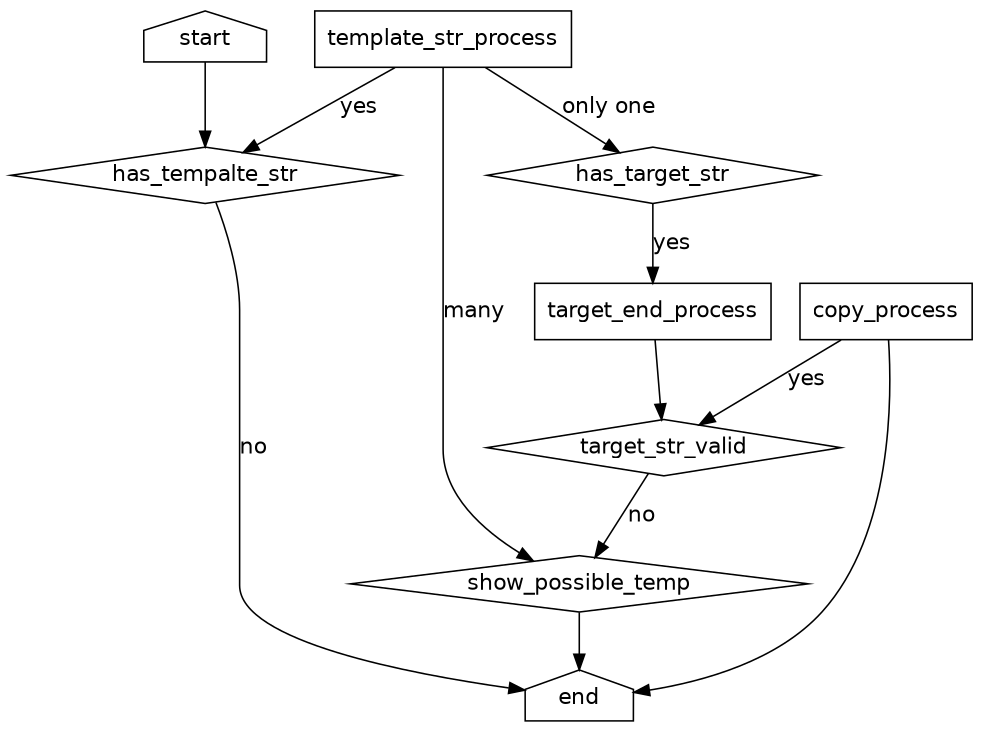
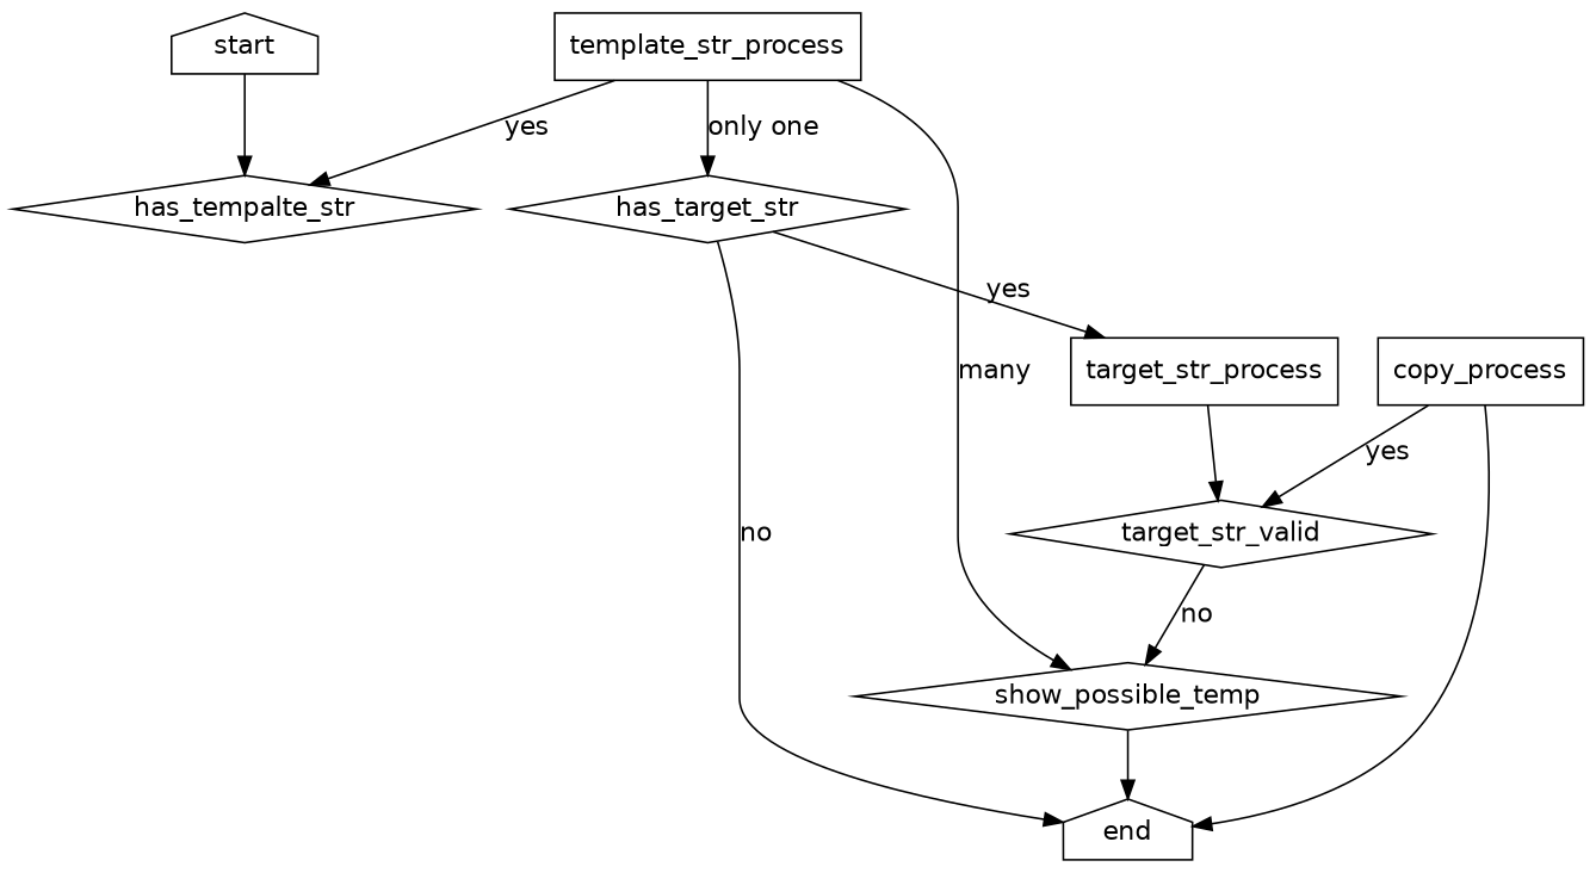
  digraph {
    fontname="DejaVu Sans"
    node [fontname="DejaVu Sans" shape=diamond]
    edge [fontname="DejaVu Sans"]
    start [shape=house]
    has_tempalte_str
    end [shape=house]
    template_str_process [shape=rect]
    has_target_str
    show_possible_temp
-   target_str_process [shape=rect label=target_end_process]
+   target_str_process [shape=rect]
    target_str_valid
    copy_process [shape=rect]
    start -> has_tempalte_str
-   has_tempalte_str -> end [label=no]
+   has_target_str -> end [label=no]
    template_str_process -> has_tempalte_str [label=yes]
    template_str_process -> has_target_str [label="only one"]
    template_str_process -> show_possible_temp [label=many]
    has_target_str -> target_str_process [label=yes]
    show_possible_temp -> end
    target_str_process -> target_str_valid
    target_str_valid -> show_possible_temp [label=no]
    copy_process -> end
    copy_process -> target_str_valid [label=yes]
  }
